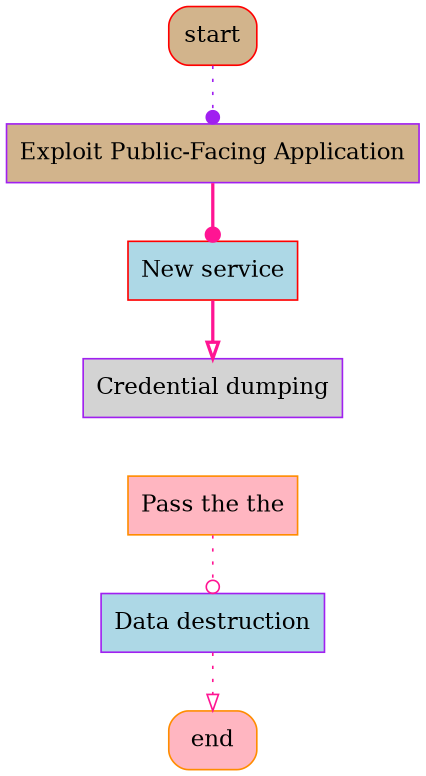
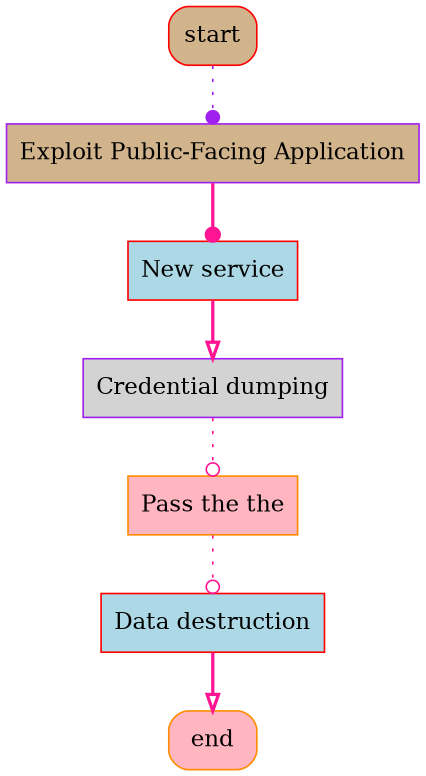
  digraph {
    node [color=purple fillcolor=tan shape=box style=filled]
    edge [arrowhead=dot color=deeppink style=dotted]
    n1 [color=red label=start style="rounded,filled"]
    n2 [label="Exploit Public-Facing Application"]
    n3 [color=red fillcolor=lightblue label="New service"]
    n4 [fillcolor=lightgrey label="Credential dumping"]
    n5 [color=darkorange fillcolor=lightpink label="Pass the the"]
-   n6 [fillcolor=lightblue label="Data destruction"]
+   n6 [color=red fillcolor=lightblue label="Data destruction"]
    n7 [color=darkorange fillcolor=lightpink label=end style="rounded,filled"]
    n1 -> n2 [color=purple]
    n2 -> n3 [style=bold]
    n3 -> n4 [arrowhead=onormal style=bold]
+   n4 -> n5 [arrowhead=odot]
    n5 -> n6 [arrowhead=odot]
-   n6 -> n7 [arrowhead=onormal]
+   n6 -> n7 [arrowhead=onormal style=bold]
  }
